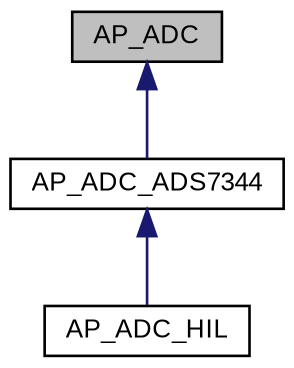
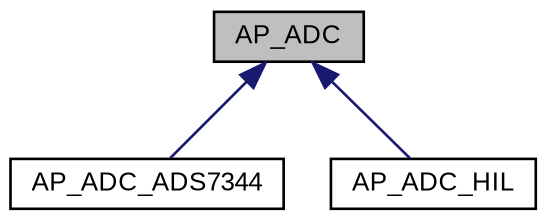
  digraph {
    fontname="Liberation Sans"
    node [color=black fillcolor=white fontname="Liberation Sans" fontsize=10 shape=record style=filled]
    edge [color=midnightblue dir=back fontname="Liberation Sans" fontsize=10 labelfontname=Helvetica labelfontsize=10 style=solid]
    n1 [fillcolor=grey75 fontcolor=black height=0.2 label=AP_ADC width=0.4]
    n2 [height=0.2 label=AP_ADC_ADS7344 width=0.4]
    n3 [height=0.2 label=AP_ADC_HIL width=0.4]
    n1 -> n2
-   n2 -> n3
+   n1 -> n3
  }
